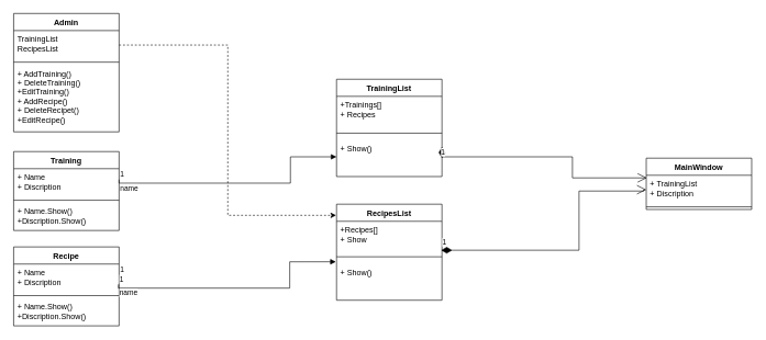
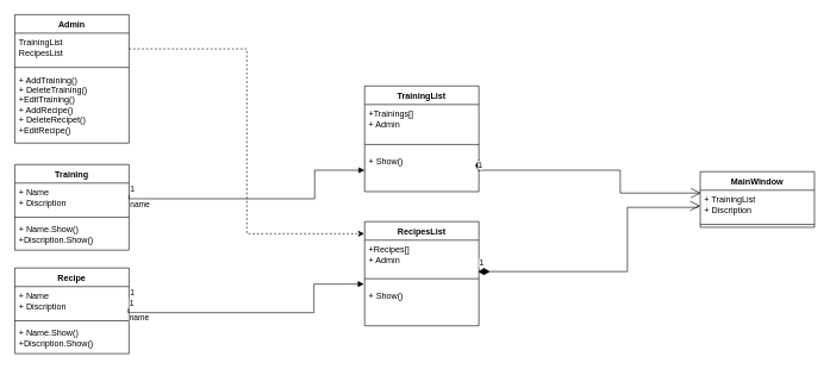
  <mxCell id="0" />
  <mxCell id="1" parent="0" />
  <mxCell id="2" value="Admin" style="swimlane;fontStyle=1;align=center;verticalAlign=top;childLayout=stackLayout;horizontal=1;startSize=26;horizontalStack=0;resizeParent=1;resizeParentMax=0;resizeLast=0;collapsible=1;marginBottom=0;" parent="1" vertex="1"><mxGeometry x="20" y="20" width="160" height="180" as="geometry" /></mxCell>
  <mxCell id="3" value="TrainingList&#10;RecipesList" style="text;strokeColor=none;fillColor=none;align=left;verticalAlign=top;spacingLeft=4;spacingRight=4;overflow=hidden;rotatable=0;points=[[0,0.5],[1,0.5]];portConstraint=eastwest;" parent="2" vertex="1"><mxGeometry y="26" width="160" height="44" as="geometry" /></mxCell>
  <mxCell id="4" value="" style="line;strokeWidth=1;fillColor=none;align=left;verticalAlign=middle;spacingTop=-1;spacingLeft=3;spacingRight=3;rotatable=0;labelPosition=right;points=[];portConstraint=eastwest;strokeColor=inherit;" parent="2" vertex="1"><mxGeometry y="70" width="160" height="8" as="geometry" /></mxCell>
  <mxCell id="5" value="+ AddTraining()&#10;+ DeleteTraining()&#10;+EditTraining()&#10;+ AddRecipe()&#10;+ DeleteRecipet()&#10;+EditRecipe()" style="text;strokeColor=none;fillColor=none;align=left;verticalAlign=top;spacingLeft=4;spacingRight=4;overflow=hidden;rotatable=0;points=[[0,0.5],[1,0.5]];portConstraint=eastwest;" parent="2" vertex="1"><mxGeometry y="78" width="160" height="102" as="geometry" /></mxCell>
  <mxCell id="6" value="Training" style="swimlane;fontStyle=1;align=center;verticalAlign=top;childLayout=stackLayout;horizontal=1;startSize=26;horizontalStack=0;resizeParent=1;resizeParentMax=0;resizeLast=0;collapsible=1;marginBottom=0;" parent="1" vertex="1"><mxGeometry x="20" y="230" width="160" height="120" as="geometry" /></mxCell>
  <mxCell id="7" value="+ Name&#10;+ Discription" style="text;strokeColor=none;fillColor=none;align=left;verticalAlign=top;spacingLeft=4;spacingRight=4;overflow=hidden;rotatable=0;points=[[0,0.5],[1,0.5]];portConstraint=eastwest;" parent="6" vertex="1"><mxGeometry y="26" width="160" height="44" as="geometry" /></mxCell>
  <mxCell id="8" value="" style="line;strokeWidth=1;fillColor=none;align=left;verticalAlign=middle;spacingTop=-1;spacingLeft=3;spacingRight=3;rotatable=0;labelPosition=right;points=[];portConstraint=eastwest;strokeColor=inherit;" parent="6" vertex="1"><mxGeometry y="70" width="160" height="8" as="geometry" /></mxCell>
  <mxCell id="9" value="+ Name.Show()&#10;+Discription.Show()" style="text;strokeColor=none;fillColor=none;align=left;verticalAlign=top;spacingLeft=4;spacingRight=4;overflow=hidden;rotatable=0;points=[[0,0.5],[1,0.5]];portConstraint=eastwest;" parent="6" vertex="1"><mxGeometry y="78" width="160" height="42" as="geometry" /></mxCell>
  <mxCell id="10" value="TrainingList" style="swimlane;fontStyle=1;align=center;verticalAlign=top;childLayout=stackLayout;horizontal=1;startSize=26;horizontalStack=0;resizeParent=1;resizeParentMax=0;resizeLast=0;collapsible=1;marginBottom=0;" parent="1" vertex="1"><mxGeometry x="510" y="120" width="160" height="148" as="geometry" /></mxCell>
- <mxCell id="11" value="+Trainings[]&#10;+ Recipes" style="text;strokeColor=none;fillColor=none;align=left;verticalAlign=top;spacingLeft=4;spacingRight=4;overflow=hidden;rotatable=0;points=[[0,0.5],[1,0.5]];portConstraint=eastwest;" parent="10" vertex="1"><mxGeometry y="26" width="160" height="46" as="geometry" /></mxCell>
+ <mxCell id="11" value="+Trainings[]&#10;+ Admin" style="text;strokeColor=none;fillColor=none;align=left;verticalAlign=top;spacingLeft=4;spacingRight=4;overflow=hidden;rotatable=0;points=[[0,0.5],[1,0.5]];portConstraint=eastwest;" parent="10" vertex="1"><mxGeometry y="26" width="160" height="46" as="geometry" /></mxCell>
  <mxCell id="12" value="" style="line;strokeWidth=1;fillColor=none;align=left;verticalAlign=middle;spacingTop=-1;spacingLeft=3;spacingRight=3;rotatable=0;labelPosition=right;points=[];portConstraint=eastwest;strokeColor=inherit;" parent="10" vertex="1"><mxGeometry y="72" width="160" height="20" as="geometry" /></mxCell>
  <mxCell id="13" value="+ Show()&#10;" style="text;strokeColor=none;fillColor=none;align=left;verticalAlign=top;spacingLeft=4;spacingRight=4;overflow=hidden;rotatable=0;points=[[0,0.5],[1,0.5]];portConstraint=eastwest;" parent="10" vertex="1"><mxGeometry y="92" width="160" height="56" as="geometry" /></mxCell>
  <mxCell id="14" value="name" style="endArrow=block;endFill=1;html=1;edgeStyle=orthogonalEdgeStyle;align=left;verticalAlign=top;rounded=0;" parent="1" target="13" edge="1"><mxGeometry x="-1" relative="1" as="geometry"><mxPoint x="180" y="272.55" as="sourcePoint" /><mxPoint x="750" y="130" as="targetPoint" /><Array as="points"><mxPoint x="180" y="278" /><mxPoint x="440" y="278" /><mxPoint x="440" y="238" /></Array></mxGeometry></mxCell>
  <mxCell id="15" value="1" style="edgeLabel;resizable=0;html=1;align=left;verticalAlign=bottom;" parent="14" connectable="0" vertex="1"><mxGeometry x="-1" relative="1" as="geometry" /></mxCell>
  <mxCell id="16" value="MainWindow" style="swimlane;fontStyle=1;align=center;verticalAlign=top;childLayout=stackLayout;horizontal=1;startSize=26;horizontalStack=0;resizeParent=1;resizeParentMax=0;resizeLast=0;collapsible=1;marginBottom=0;" parent="1" vertex="1"><mxGeometry x="980" y="240" width="160" height="78" as="geometry" /></mxCell>
  <mxCell id="17" value="+ TrainingList&#10;+ Discription" style="text;strokeColor=none;fillColor=none;align=left;verticalAlign=top;spacingLeft=4;spacingRight=4;overflow=hidden;rotatable=0;points=[[0,0.5],[1,0.5]];portConstraint=eastwest;" parent="16" vertex="1"><mxGeometry y="26" width="160" height="44" as="geometry" /></mxCell>
  <mxCell id="18" value="" style="line;strokeWidth=1;fillColor=none;align=left;verticalAlign=middle;spacingTop=-1;spacingLeft=3;spacingRight=3;rotatable=0;labelPosition=right;points=[];portConstraint=eastwest;strokeColor=inherit;" parent="16" vertex="1"><mxGeometry y="70" width="160" height="8" as="geometry" /></mxCell>
  <mxCell id="19" value="1" style="endArrow=open;html=1;endSize=12;startArrow=diamondThin;startSize=14;startFill=1;edgeStyle=orthogonalEdgeStyle;align=left;verticalAlign=bottom;rounded=0;exitX=1;exitY=0.5;exitDx=0;exitDy=0;" parent="1" source="13" edge="1"><mxGeometry x="-1" y="3" relative="1" as="geometry"><mxPoint x="690" y="240" as="sourcePoint" /><mxPoint x="981" y="270" as="targetPoint" /><Array as="points"><mxPoint x="868" y="238" /><mxPoint x="868" y="270" /><mxPoint x="981" y="270" /></Array><mxPoint as="offset" /></mxGeometry></mxCell>
  <mxCell id="20" value="Recipe" style="swimlane;fontStyle=1;align=center;verticalAlign=top;childLayout=stackLayout;horizontal=1;startSize=26;horizontalStack=0;resizeParent=1;resizeParentMax=0;resizeLast=0;collapsible=1;marginBottom=0;" vertex="1" parent="1"><mxGeometry x="20" y="375" width="160" height="120" as="geometry" /></mxCell>
  <mxCell id="21" value="+ Name&#10;+ Discription" style="text;strokeColor=none;fillColor=none;align=left;verticalAlign=top;spacingLeft=4;spacingRight=4;overflow=hidden;rotatable=0;points=[[0,0.5],[1,0.5]];portConstraint=eastwest;" vertex="1" parent="20"><mxGeometry y="26" width="160" height="44" as="geometry" /></mxCell>
  <mxCell id="22" value="" style="line;strokeWidth=1;fillColor=none;align=left;verticalAlign=middle;spacingTop=-1;spacingLeft=3;spacingRight=3;rotatable=0;labelPosition=right;points=[];portConstraint=eastwest;strokeColor=inherit;" vertex="1" parent="20"><mxGeometry y="70" width="160" height="8" as="geometry" /></mxCell>
  <mxCell id="23" value="+ Name.Show()&#10;+Discription.Show()" style="text;strokeColor=none;fillColor=none;align=left;verticalAlign=top;spacingLeft=4;spacingRight=4;overflow=hidden;rotatable=0;points=[[0,0.5],[1,0.5]];portConstraint=eastwest;" vertex="1" parent="20"><mxGeometry y="78" width="160" height="42" as="geometry" /></mxCell>
  <mxCell id="24" value="1" style="edgeLabel;resizable=0;html=1;align=left;verticalAlign=bottom;" connectable="0" vertex="1" parent="1"><mxGeometry x="180" y="417.55" as="geometry" /></mxCell>
  <mxCell id="25" value="RecipesList" style="swimlane;fontStyle=1;align=center;verticalAlign=top;childLayout=stackLayout;horizontal=1;startSize=26;horizontalStack=0;resizeParent=1;resizeParentMax=0;resizeLast=0;collapsible=1;marginBottom=0;" vertex="1" parent="1"><mxGeometry x="510" y="310" width="160" height="146" as="geometry" /></mxCell>
- <mxCell id="26" value="+Recipes[]&#10;+ Show" style="text;strokeColor=none;fillColor=none;align=left;verticalAlign=top;spacingLeft=4;spacingRight=4;overflow=hidden;rotatable=0;points=[[0,0.5],[1,0.5]];portConstraint=eastwest;" vertex="1" parent="25"><mxGeometry y="26" width="160" height="44" as="geometry" /></mxCell>
+ <mxCell id="26" value="+Recipes[]&#10;+ Admin" style="text;strokeColor=none;fillColor=none;align=left;verticalAlign=top;spacingLeft=4;spacingRight=4;overflow=hidden;rotatable=0;points=[[0,0.5],[1,0.5]];portConstraint=eastwest;" vertex="1" parent="25"><mxGeometry y="26" width="160" height="44" as="geometry" /></mxCell>
  <mxCell id="27" value="" style="line;strokeWidth=1;fillColor=none;align=left;verticalAlign=middle;spacingTop=-1;spacingLeft=3;spacingRight=3;rotatable=0;labelPosition=right;points=[];portConstraint=eastwest;strokeColor=inherit;" vertex="1" parent="25"><mxGeometry y="70" width="160" height="20" as="geometry" /></mxCell>
  <mxCell id="28" value="+ Show()&#10;" style="text;strokeColor=none;fillColor=none;align=left;verticalAlign=top;spacingLeft=4;spacingRight=4;overflow=hidden;rotatable=0;points=[[0,0.5],[1,0.5]];portConstraint=eastwest;" vertex="1" parent="25"><mxGeometry y="90" width="160" height="56" as="geometry" /></mxCell>
  <mxCell id="29" value="name" style="endArrow=block;endFill=1;html=1;edgeStyle=orthogonalEdgeStyle;align=left;verticalAlign=top;rounded=0;" edge="1" parent="1"><mxGeometry x="-1" relative="1" as="geometry"><mxPoint x="179" y="432.1" as="sourcePoint" /><mxPoint x="509" y="397.55" as="targetPoint" /><Array as="points"><mxPoint x="179" y="437.55" /><mxPoint x="439" y="437.55" /><mxPoint x="439" y="397.55" /></Array></mxGeometry></mxCell>
  <mxCell id="30" value="1" style="edgeLabel;resizable=0;html=1;align=left;verticalAlign=bottom;" connectable="0" vertex="1" parent="29"><mxGeometry x="-1" relative="1" as="geometry" /></mxCell>
  <mxCell id="31" value="1" style="endArrow=open;html=1;endSize=12;startArrow=diamondThin;startSize=14;startFill=1;edgeStyle=orthogonalEdgeStyle;align=left;verticalAlign=bottom;rounded=0;exitX=0.992;exitY=1;exitDx=0;exitDy=0;exitPerimeter=0;" edge="1" parent="1" source="26" target="17"><mxGeometry x="-1" y="3" relative="1" as="geometry"><mxPoint x="680" y="248" as="sourcePoint" /><mxPoint x="991" y="300" as="targetPoint" /><Array as="points"><mxPoint x="878" y="380" /><mxPoint x="878" y="290" /><mxPoint x="976" y="290" /><mxPoint x="976" y="288" /></Array><mxPoint as="offset" /></mxGeometry></mxCell>
  <mxCell id="32" style="edgeStyle=orthogonalEdgeStyle;rounded=0;orthogonalLoop=1;jettySize=auto;html=1;entryX=-0.004;entryY=0.116;entryDx=0;entryDy=0;entryPerimeter=0;dashed=1;" edge="1" parent="1" source="3" target="25"><mxGeometry relative="1" as="geometry" /></mxCell>
